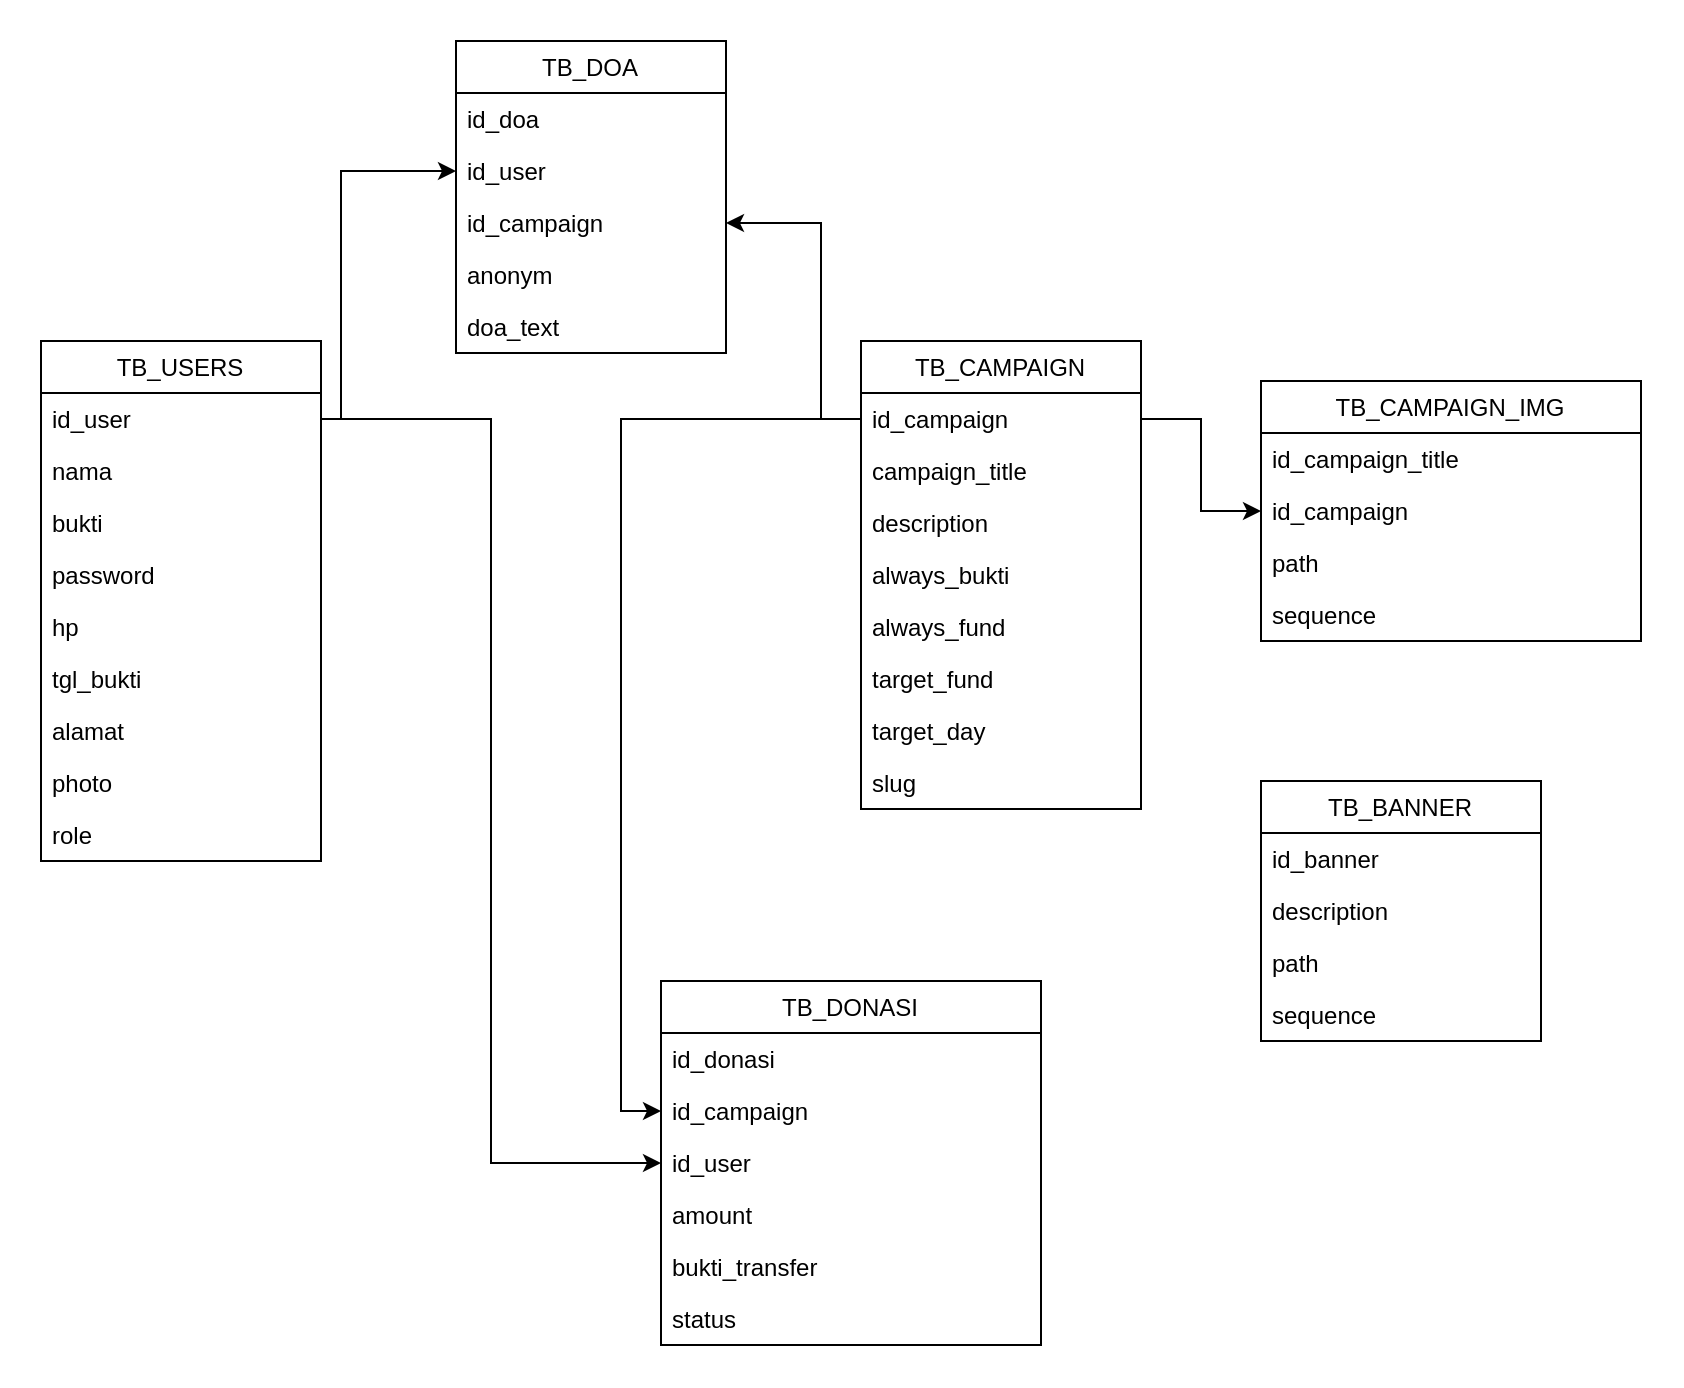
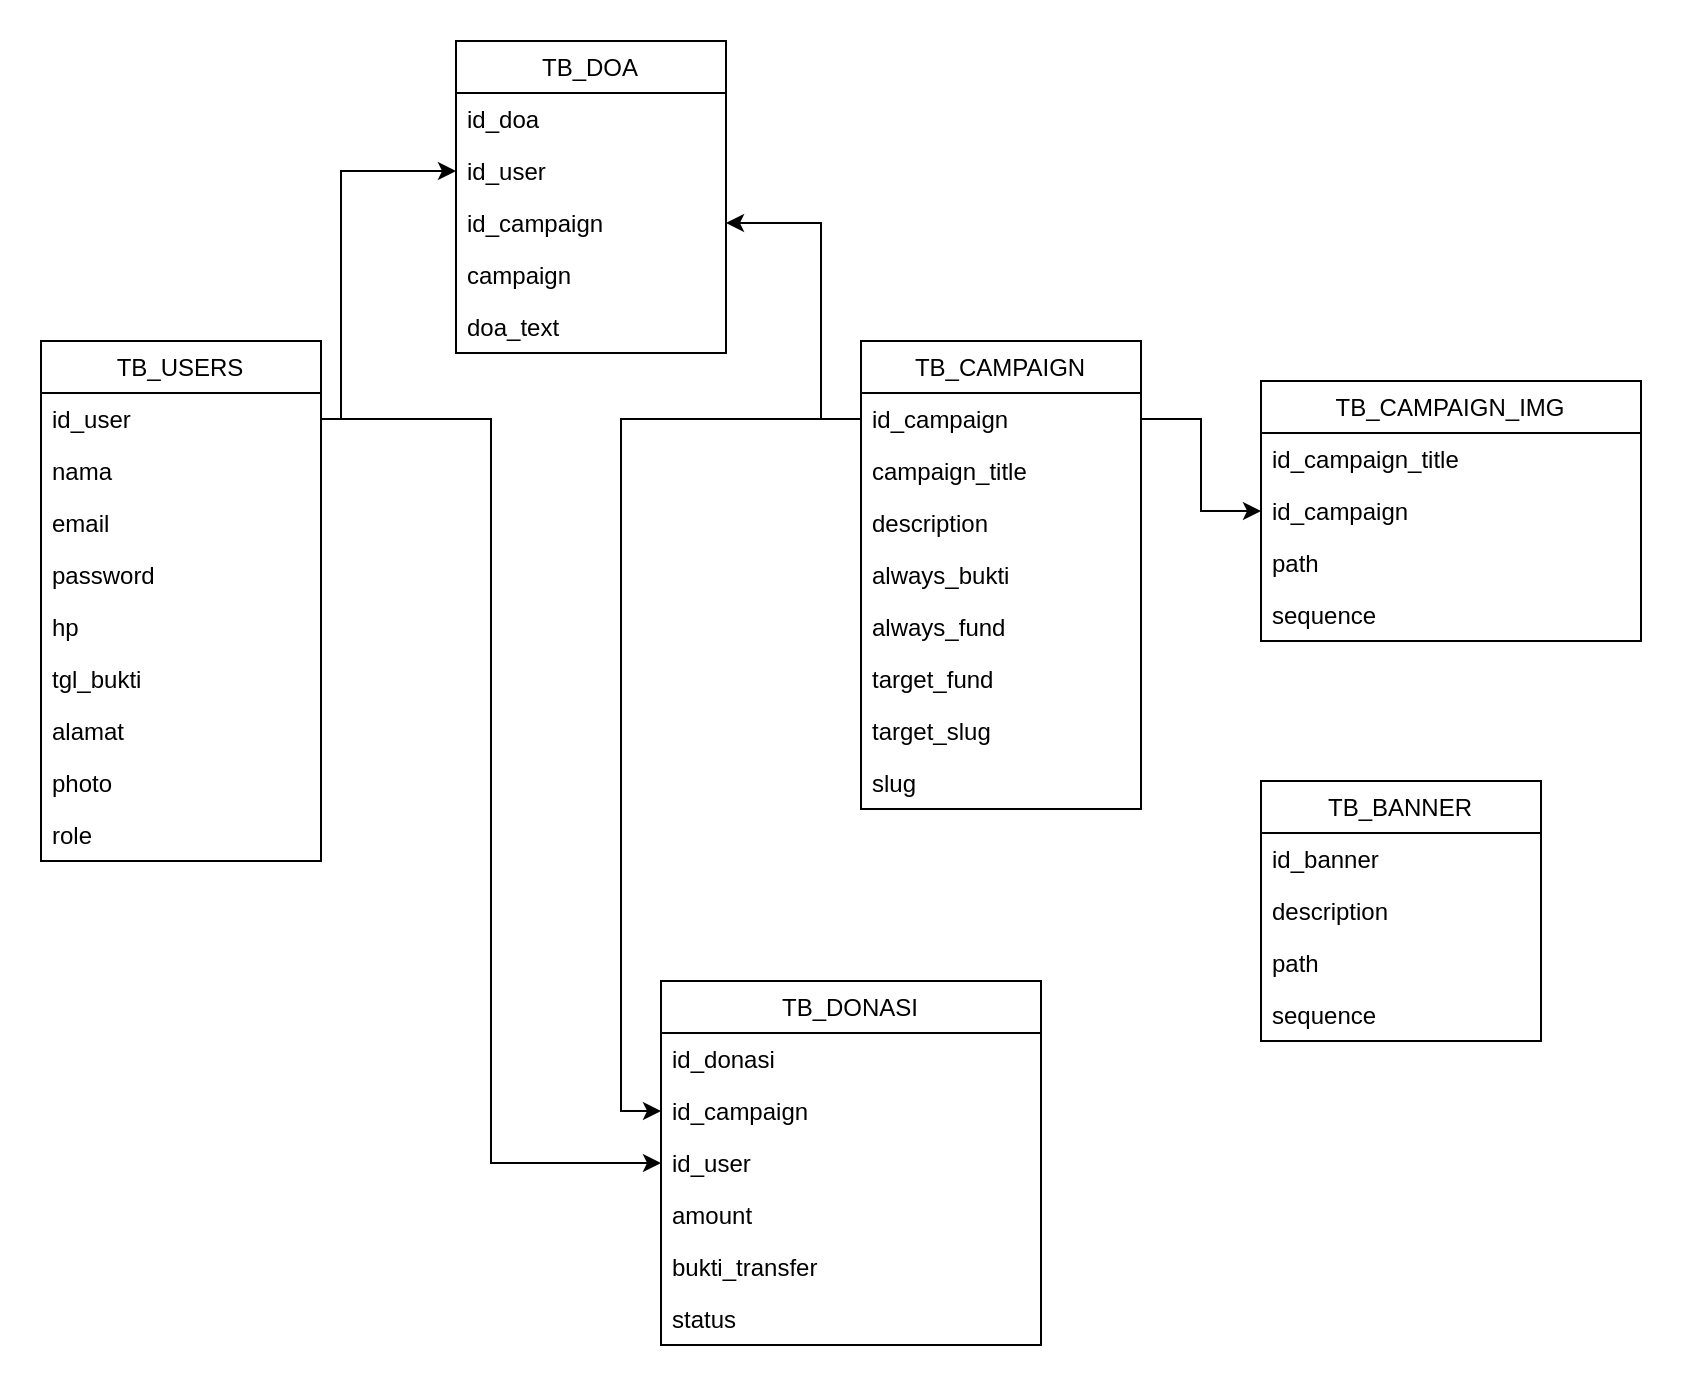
  <mxCell id="0" />
  <mxCell id="1" parent="0" />
  <mxCell id="2" value="TB_USERS" style="swimlane;fontStyle=0;childLayout=stackLayout;horizontal=1;startSize=26;horizontalStack=0;resizeParent=1;resizeParentMax=0;resizeLast=0;collapsible=1;marginBottom=0;" parent="1" vertex="1"><mxGeometry x="20" y="170" width="140" height="260" as="geometry" /></mxCell>
  <mxCell id="3" value="id_user" style="text;strokeColor=none;fillColor=none;align=left;verticalAlign=top;spacingLeft=4;spacingRight=4;overflow=hidden;rotatable=0;points=[[0,0.5],[1,0.5]];portConstraint=eastwest;" parent="2" vertex="1"><mxGeometry y="26" width="140" height="26" as="geometry" /></mxCell>
  <mxCell id="4" value="nama" style="text;strokeColor=none;fillColor=none;align=left;verticalAlign=top;spacingLeft=4;spacingRight=4;overflow=hidden;rotatable=0;points=[[0,0.5],[1,0.5]];portConstraint=eastwest;" parent="2" vertex="1"><mxGeometry y="52" width="140" height="26" as="geometry" /></mxCell>
- <mxCell id="5" value="bukti" style="text;strokeColor=none;fillColor=none;align=left;verticalAlign=top;spacingLeft=4;spacingRight=4;overflow=hidden;rotatable=0;points=[[0,0.5],[1,0.5]];portConstraint=eastwest;" parent="2" vertex="1"><mxGeometry y="78" width="140" height="26" as="geometry" /></mxCell>
+ <mxCell id="5" value="email" style="text;strokeColor=none;fillColor=none;align=left;verticalAlign=top;spacingLeft=4;spacingRight=4;overflow=hidden;rotatable=0;points=[[0,0.5],[1,0.5]];portConstraint=eastwest;" parent="2" vertex="1"><mxGeometry y="78" width="140" height="26" as="geometry" /></mxCell>
  <mxCell id="6" value="password" style="text;strokeColor=none;fillColor=none;align=left;verticalAlign=top;spacingLeft=4;spacingRight=4;overflow=hidden;rotatable=0;points=[[0,0.5],[1,0.5]];portConstraint=eastwest;" parent="2" vertex="1"><mxGeometry y="104" width="140" height="26" as="geometry" /></mxCell>
  <mxCell id="7" value="hp" style="text;strokeColor=none;fillColor=none;align=left;verticalAlign=top;spacingLeft=4;spacingRight=4;overflow=hidden;rotatable=0;points=[[0,0.5],[1,0.5]];portConstraint=eastwest;" parent="2" vertex="1"><mxGeometry y="130" width="140" height="26" as="geometry" /></mxCell>
  <mxCell id="8" value="tgl_bukti" style="text;strokeColor=none;fillColor=none;align=left;verticalAlign=top;spacingLeft=4;spacingRight=4;overflow=hidden;rotatable=0;points=[[0,0.5],[1,0.5]];portConstraint=eastwest;" parent="2" vertex="1"><mxGeometry y="156" width="140" height="26" as="geometry" /></mxCell>
  <mxCell id="9" value="alamat" style="text;strokeColor=none;fillColor=none;align=left;verticalAlign=top;spacingLeft=4;spacingRight=4;overflow=hidden;rotatable=0;points=[[0,0.5],[1,0.5]];portConstraint=eastwest;" parent="2" vertex="1"><mxGeometry y="182" width="140" height="26" as="geometry" /></mxCell>
  <mxCell id="10" value="photo" style="text;strokeColor=none;fillColor=none;align=left;verticalAlign=top;spacingLeft=4;spacingRight=4;overflow=hidden;rotatable=0;points=[[0,0.5],[1,0.5]];portConstraint=eastwest;" parent="2" vertex="1"><mxGeometry y="208" width="140" height="26" as="geometry" /></mxCell>
  <mxCell id="11" value="role" style="text;strokeColor=none;fillColor=none;align=left;verticalAlign=top;spacingLeft=4;spacingRight=4;overflow=hidden;rotatable=0;points=[[0,0.5],[1,0.5]];portConstraint=eastwest;" parent="2" vertex="1"><mxGeometry y="234" width="140" height="26" as="geometry" /></mxCell>
  <mxCell id="12" value="TB_BANNER" style="swimlane;fontStyle=0;childLayout=stackLayout;horizontal=1;startSize=26;horizontalStack=0;resizeParent=1;resizeParentMax=0;resizeLast=0;collapsible=1;marginBottom=0;" parent="1" vertex="1"><mxGeometry x="630" y="390" width="140" height="130" as="geometry" /></mxCell>
  <mxCell id="13" value="id_banner" style="text;strokeColor=none;fillColor=none;align=left;verticalAlign=top;spacingLeft=4;spacingRight=4;overflow=hidden;rotatable=0;points=[[0,0.5],[1,0.5]];portConstraint=eastwest;" parent="12" vertex="1"><mxGeometry y="26" width="140" height="26" as="geometry" /></mxCell>
  <mxCell id="14" value="description" style="text;strokeColor=none;fillColor=none;align=left;verticalAlign=top;spacingLeft=4;spacingRight=4;overflow=hidden;rotatable=0;points=[[0,0.5],[1,0.5]];portConstraint=eastwest;" parent="12" vertex="1"><mxGeometry y="52" width="140" height="26" as="geometry" /></mxCell>
  <mxCell id="15" value="path" style="text;strokeColor=none;fillColor=none;align=left;verticalAlign=top;spacingLeft=4;spacingRight=4;overflow=hidden;rotatable=0;points=[[0,0.5],[1,0.5]];portConstraint=eastwest;" parent="12" vertex="1"><mxGeometry y="78" width="140" height="26" as="geometry" /></mxCell>
  <mxCell id="16" value="sequence" style="text;strokeColor=none;fillColor=none;align=left;verticalAlign=top;spacingLeft=4;spacingRight=4;overflow=hidden;rotatable=0;points=[[0,0.5],[1,0.5]];portConstraint=eastwest;" parent="12" vertex="1"><mxGeometry y="104" width="140" height="26" as="geometry" /></mxCell>
  <mxCell id="17" value="TB_CAMPAIGN" style="swimlane;fontStyle=0;childLayout=stackLayout;horizontal=1;startSize=26;horizontalStack=0;resizeParent=1;resizeParentMax=0;resizeLast=0;collapsible=1;marginBottom=0;" parent="1" vertex="1"><mxGeometry x="430" y="170" width="140" height="234" as="geometry" /></mxCell>
  <mxCell id="18" value="id_campaign" style="text;strokeColor=none;fillColor=none;align=left;verticalAlign=top;spacingLeft=4;spacingRight=4;overflow=hidden;rotatable=0;points=[[0,0.5],[1,0.5]];portConstraint=eastwest;" parent="17" vertex="1"><mxGeometry y="26" width="140" height="26" as="geometry" /></mxCell>
  <mxCell id="19" value="campaign_title" style="text;strokeColor=none;fillColor=none;align=left;verticalAlign=top;spacingLeft=4;spacingRight=4;overflow=hidden;rotatable=0;points=[[0,0.5],[1,0.5]];portConstraint=eastwest;" parent="17" vertex="1"><mxGeometry y="52" width="140" height="26" as="geometry" /></mxCell>
  <mxCell id="20" value="description" style="text;strokeColor=none;fillColor=none;align=left;verticalAlign=top;spacingLeft=4;spacingRight=4;overflow=hidden;rotatable=0;points=[[0,0.5],[1,0.5]];portConstraint=eastwest;" parent="17" vertex="1"><mxGeometry y="78" width="140" height="26" as="geometry" /></mxCell>
  <mxCell id="21" value="always_bukti" style="text;strokeColor=none;fillColor=none;align=left;verticalAlign=top;spacingLeft=4;spacingRight=4;overflow=hidden;rotatable=0;points=[[0,0.5],[1,0.5]];portConstraint=eastwest;" parent="17" vertex="1"><mxGeometry y="104" width="140" height="26" as="geometry" /></mxCell>
  <mxCell id="22" value="always_fund" style="text;strokeColor=none;fillColor=none;align=left;verticalAlign=top;spacingLeft=4;spacingRight=4;overflow=hidden;rotatable=0;points=[[0,0.5],[1,0.5]];portConstraint=eastwest;" parent="17" vertex="1"><mxGeometry y="130" width="140" height="26" as="geometry" /></mxCell>
  <mxCell id="23" value="target_fund" style="text;strokeColor=none;fillColor=none;align=left;verticalAlign=top;spacingLeft=4;spacingRight=4;overflow=hidden;rotatable=0;points=[[0,0.5],[1,0.5]];portConstraint=eastwest;" parent="17" vertex="1"><mxGeometry y="156" width="140" height="26" as="geometry" /></mxCell>
- <mxCell id="24" value="target_day" style="text;strokeColor=none;fillColor=none;align=left;verticalAlign=top;spacingLeft=4;spacingRight=4;overflow=hidden;rotatable=0;points=[[0,0.5],[1,0.5]];portConstraint=eastwest;" parent="17" vertex="1"><mxGeometry y="182" width="140" height="26" as="geometry" /></mxCell>
+ <mxCell id="24" value="target_slug" style="text;strokeColor=none;fillColor=none;align=left;verticalAlign=top;spacingLeft=4;spacingRight=4;overflow=hidden;rotatable=0;points=[[0,0.5],[1,0.5]];portConstraint=eastwest;" parent="17" vertex="1"><mxGeometry y="182" width="140" height="26" as="geometry" /></mxCell>
  <mxCell id="25" value="slug" style="text;strokeColor=none;fillColor=none;align=left;verticalAlign=top;spacingLeft=4;spacingRight=4;overflow=hidden;rotatable=0;points=[[0,0.5],[1,0.5]];portConstraint=eastwest;" parent="17" vertex="1"><mxGeometry y="208" width="140" height="26" as="geometry" /></mxCell>
  <mxCell id="26" value="TB_CAMPAIGN_IMG" style="swimlane;fontStyle=0;childLayout=stackLayout;horizontal=1;startSize=26;horizontalStack=0;resizeParent=1;resizeParentMax=0;resizeLast=0;collapsible=1;marginBottom=0;" parent="1" vertex="1"><mxGeometry x="630" y="190" width="190" height="130" as="geometry" /></mxCell>
  <mxCell id="27" value="id_campaign_title" style="text;strokeColor=none;fillColor=none;align=left;verticalAlign=top;spacingLeft=4;spacingRight=4;overflow=hidden;rotatable=0;points=[[0,0.5],[1,0.5]];portConstraint=eastwest;" parent="26" vertex="1"><mxGeometry y="26" width="190" height="26" as="geometry" /></mxCell>
  <mxCell id="28" value="id_campaign" style="text;strokeColor=none;fillColor=none;align=left;verticalAlign=top;spacingLeft=4;spacingRight=4;overflow=hidden;rotatable=0;points=[[0,0.5],[1,0.5]];portConstraint=eastwest;" parent="26" vertex="1"><mxGeometry y="52" width="190" height="26" as="geometry" /></mxCell>
  <mxCell id="29" value="path" style="text;strokeColor=none;fillColor=none;align=left;verticalAlign=top;spacingLeft=4;spacingRight=4;overflow=hidden;rotatable=0;points=[[0,0.5],[1,0.5]];portConstraint=eastwest;" parent="26" vertex="1"><mxGeometry y="78" width="190" height="26" as="geometry" /></mxCell>
  <mxCell id="30" value="sequence" style="text;strokeColor=none;fillColor=none;align=left;verticalAlign=top;spacingLeft=4;spacingRight=4;overflow=hidden;rotatable=0;points=[[0,0.5],[1,0.5]];portConstraint=eastwest;" parent="26" vertex="1"><mxGeometry y="104" width="190" height="26" as="geometry" /></mxCell>
  <mxCell id="31" value="TB_DOA" style="swimlane;fontStyle=0;childLayout=stackLayout;horizontal=1;startSize=26;horizontalStack=0;resizeParent=1;resizeParentMax=0;resizeLast=0;collapsible=1;marginBottom=0;" parent="1" vertex="1"><mxGeometry x="227.5" y="20" width="135" height="156" as="geometry" /></mxCell>
  <mxCell id="32" value="id_doa" style="text;strokeColor=none;fillColor=none;align=left;verticalAlign=top;spacingLeft=4;spacingRight=4;overflow=hidden;rotatable=0;points=[[0,0.5],[1,0.5]];portConstraint=eastwest;" parent="31" vertex="1"><mxGeometry y="26" width="135" height="26" as="geometry" /></mxCell>
  <mxCell id="33" value="id_user" style="text;strokeColor=none;fillColor=none;align=left;verticalAlign=top;spacingLeft=4;spacingRight=4;overflow=hidden;rotatable=0;points=[[0,0.5],[1,0.5]];portConstraint=eastwest;" parent="31" vertex="1"><mxGeometry y="52" width="135" height="26" as="geometry" /></mxCell>
  <mxCell id="34" value="id_campaign" style="text;strokeColor=none;fillColor=none;align=left;verticalAlign=top;spacingLeft=4;spacingRight=4;overflow=hidden;rotatable=0;points=[[0,0.5],[1,0.5]];portConstraint=eastwest;" parent="31" vertex="1"><mxGeometry y="78" width="135" height="26" as="geometry" /></mxCell>
- <mxCell id="35" value="anonym" style="text;strokeColor=none;fillColor=none;align=left;verticalAlign=top;spacingLeft=4;spacingRight=4;overflow=hidden;rotatable=0;points=[[0,0.5],[1,0.5]];portConstraint=eastwest;" parent="31" vertex="1"><mxGeometry y="104" width="135" height="26" as="geometry" /></mxCell>
+ <mxCell id="35" value="campaign" style="text;strokeColor=none;fillColor=none;align=left;verticalAlign=top;spacingLeft=4;spacingRight=4;overflow=hidden;rotatable=0;points=[[0,0.5],[1,0.5]];portConstraint=eastwest;" parent="31" vertex="1"><mxGeometry y="104" width="135" height="26" as="geometry" /></mxCell>
  <mxCell id="36" value="doa_text" style="text;strokeColor=none;fillColor=none;align=left;verticalAlign=top;spacingLeft=4;spacingRight=4;overflow=hidden;rotatable=0;points=[[0,0.5],[1,0.5]];portConstraint=eastwest;" parent="31" vertex="1"><mxGeometry y="130" width="135" height="26" as="geometry" /></mxCell>
  <mxCell id="37" value="TB_DONASI" style="swimlane;fontStyle=0;childLayout=stackLayout;horizontal=1;startSize=26;horizontalStack=0;resizeParent=1;resizeParentMax=0;resizeLast=0;collapsible=1;marginBottom=0;" parent="1" vertex="1"><mxGeometry x="330" y="490" width="190" height="182" as="geometry" /></mxCell>
  <mxCell id="38" value="id_donasi" style="text;strokeColor=none;fillColor=none;align=left;verticalAlign=top;spacingLeft=4;spacingRight=4;overflow=hidden;rotatable=0;points=[[0,0.5],[1,0.5]];portConstraint=eastwest;" parent="37" vertex="1"><mxGeometry y="26" width="190" height="26" as="geometry" /></mxCell>
  <mxCell id="39" value="id_campaign" style="text;strokeColor=none;fillColor=none;align=left;verticalAlign=top;spacingLeft=4;spacingRight=4;overflow=hidden;rotatable=0;points=[[0,0.5],[1,0.5]];portConstraint=eastwest;" parent="37" vertex="1"><mxGeometry y="52" width="190" height="26" as="geometry" /></mxCell>
  <mxCell id="40" value="id_user" style="text;strokeColor=none;fillColor=none;align=left;verticalAlign=top;spacingLeft=4;spacingRight=4;overflow=hidden;rotatable=0;points=[[0,0.5],[1,0.5]];portConstraint=eastwest;" parent="37" vertex="1"><mxGeometry y="78" width="190" height="26" as="geometry" /></mxCell>
  <mxCell id="41" value="amount" style="text;strokeColor=none;fillColor=none;align=left;verticalAlign=top;spacingLeft=4;spacingRight=4;overflow=hidden;rotatable=0;points=[[0,0.5],[1,0.5]];portConstraint=eastwest;" parent="37" vertex="1"><mxGeometry y="104" width="190" height="26" as="geometry" /></mxCell>
  <mxCell id="42" value="bukti_transfer" style="text;strokeColor=none;fillColor=none;align=left;verticalAlign=top;spacingLeft=4;spacingRight=4;overflow=hidden;rotatable=0;points=[[0,0.5],[1,0.5]];portConstraint=eastwest;" parent="37" vertex="1"><mxGeometry y="130" width="190" height="26" as="geometry" /></mxCell>
  <mxCell id="43" value="status" style="text;strokeColor=none;fillColor=none;align=left;verticalAlign=top;spacingLeft=4;spacingRight=4;overflow=hidden;rotatable=0;points=[[0,0.5],[1,0.5]];portConstraint=eastwest;" parent="37" vertex="1"><mxGeometry y="156" width="190" height="26" as="geometry" /></mxCell>
  <mxCell id="44" style="edgeStyle=orthogonalEdgeStyle;rounded=0;orthogonalLoop=1;jettySize=auto;html=1;" parent="1" source="18" target="28" edge="1"><mxGeometry relative="1" as="geometry" /></mxCell>
  <mxCell id="45" style="edgeStyle=orthogonalEdgeStyle;rounded=0;orthogonalLoop=1;jettySize=auto;html=1;entryX=0;entryY=0.5;entryDx=0;entryDy=0;" parent="1" source="3" target="40" edge="1"><mxGeometry relative="1" as="geometry" /></mxCell>
  <mxCell id="46" style="edgeStyle=orthogonalEdgeStyle;rounded=0;orthogonalLoop=1;jettySize=auto;html=1;entryX=0;entryY=0.5;entryDx=0;entryDy=0;" parent="1" source="18" target="39" edge="1"><mxGeometry relative="1" as="geometry" /></mxCell>
  <mxCell id="47" style="edgeStyle=orthogonalEdgeStyle;rounded=0;orthogonalLoop=1;jettySize=auto;html=1;entryX=0;entryY=0.5;entryDx=0;entryDy=0;" parent="1" source="3" target="33" edge="1"><mxGeometry relative="1" as="geometry"><Array as="points"><mxPoint x="170" y="209" /><mxPoint x="170" y="85" /></Array></mxGeometry></mxCell>
  <mxCell id="48" style="edgeStyle=orthogonalEdgeStyle;rounded=0;orthogonalLoop=1;jettySize=auto;html=1;" parent="1" source="18" target="34" edge="1"><mxGeometry relative="1" as="geometry"><Array as="points"><mxPoint x="410" y="209" /><mxPoint x="410" y="111" /></Array></mxGeometry></mxCell>
